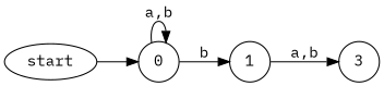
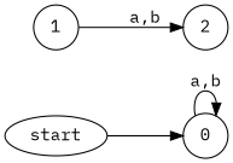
  digraph {
    fontname="IBM Plex Mono"
    rankdir=LR
    shape=circle
    node [fontname="IBM Plex Mono" shape=circle]
    edge [fontname="IBM Plex Mono"]
    start [height=0.00001 width=0.00001 shape=""]
    n2 [label=0]
    n3 [label=1]
-   n4 [label=3]
+   n4 [label=2]
    start -> n2
    n2 -> n2 [label="a,b"]
-   n2 -> n3 [label=b]
    n3 -> n4 [label="a,b"]
  }
